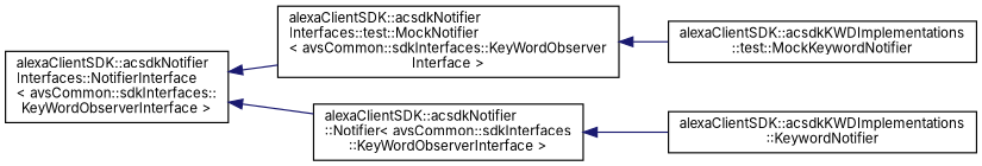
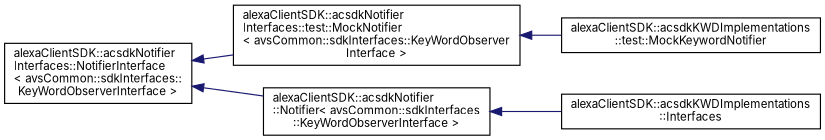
  digraph {
    rankdir=LR
    fontname=Inter
    node [color=black fillcolor=white fontname=Inter fontsize=10 shape=record style=filled]
    edge [color=midnightblue dir=back fontname=Inter fontsize=10 labelfontname=Helvetica labelfontsize=10 style=solid]
    n1 [height=0.2 label="alexaClientSDK::acsdkNotifier\lInterfaces::NotifierInterface\l\< avsCommon::sdkInterfaces::\lKeyWordObserverInterface \>" width=0.4]
    n2 [height=0.2 label="alexaClientSDK::acsdkNotifier\lInterfaces::test::MockNotifier\l\< avsCommon::sdkInterfaces::KeyWordObserver\lInterface \>" width=0.4]
    n3 [height=0.2 label="alexaClientSDK::acsdkNotifier\l::Notifier\< avsCommon::sdkInterfaces\l::KeyWordObserverInterface \>" width=0.4]
    n4 [height=0.2 label="alexaClientSDK::acsdkKWDImplementations\l::test::MockKeywordNotifier" width=0.4]
-   n5 [height=0.2 label="alexaClientSDK::acsdkKWDImplementations\l::KeywordNotifier" width=0.4]
+   n5 [height=0.2 label="alexaClientSDK::acsdkKWDImplementations\l::Interfaces" width=0.4]
    n1 -> n2
    n1 -> n3
    n2 -> n4
    n3 -> n5
  }
